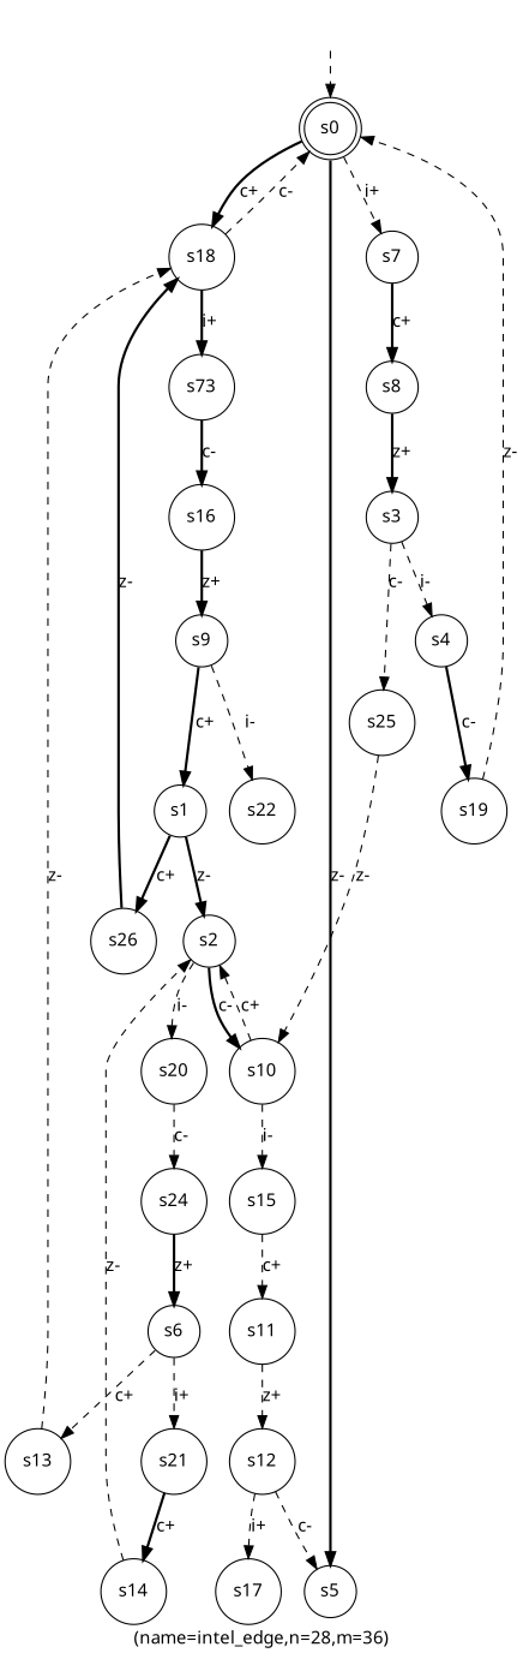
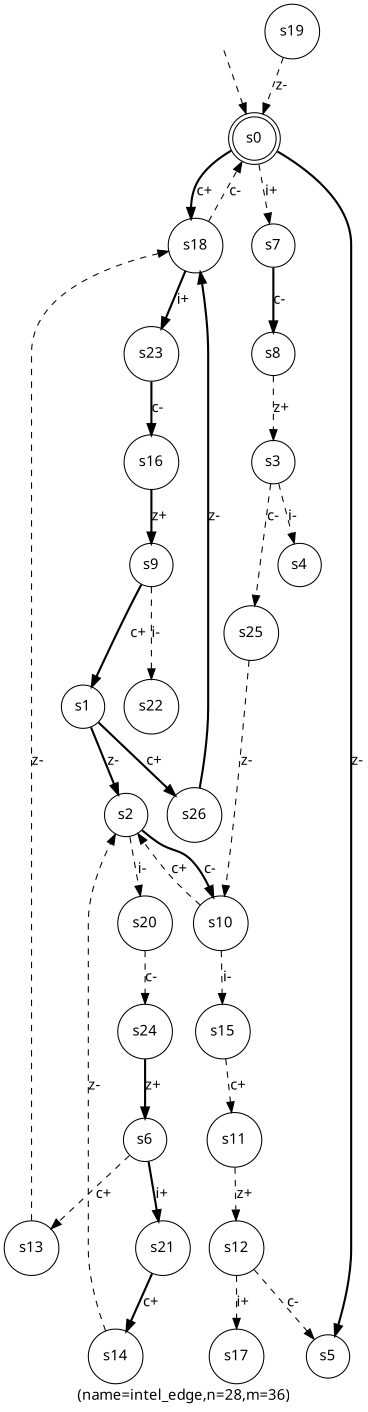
  digraph {
    fontname="Noto Sans"
    label="(name=intel_edge,n=28,m=36)"
    node [fontname="Noto Sans" shape=circle]
    edge [fontname="Noto Sans" style=dashed]
    _nil [style=invis shape=""]
    s0 [shape=doublecircle]
    s18
    s7
    s5
-   s23 [label=s73]
+   s23
    s8
    s19
    s26
    s16
    s13
    s1
    s2
    s10
    s20
    s15
    s24
    s11
    s25
    s14
    s6
    s21
    s9
    s22
    s12
    s17
    s3
    s4
    _nil -> s0
    s0 -> s18 [label="c+" style=bold]
    s0 -> s7 [label="i+"]
    s0 -> s5 [label="z-" style=bold]
    s18 -> s0 [label="c-"]
    s18 -> s23 [label="i+" style=bold]
-   s7 -> s8 [label="c+" style=bold]
+   s7 -> s8 [label="c-" style=bold]
    s23 -> s16 [label="c-" style=bold]
-   s8 -> s3 [label="z+" style=bold]
+   s8 -> s3 [label="z+"]
    s19 -> s0 [label="z-"]
    s26 -> s18 [label="z-" style=bold]
    s16 -> s9 [label="z+" style=bold]
    s13 -> s18 [label="z-"]
    s1 -> s26 [label="c+" style=bold]
    s1 -> s2 [label="z-" style=bold]
    s2 -> s10 [label="c-" style=bold]
    s2 -> s20 [label="i-"]
    s10 -> s2 [label="c+"]
    s10 -> s15 [label="i-"]
    s20 -> s24 [label="c-"]
    s15 -> s11 [label="c+"]
    s24 -> s6 [label="z+" style=bold]
    s11 -> s12 [label="z+"]
    s25 -> s10 [label="z-"]
    s14 -> s2 [label="z-"]
    s6 -> s13 [label="c+"]
-   s6 -> s21 [label="i+"]
+   s6 -> s21 [label="i+" style=bold]
    s21 -> s14 [label="c+" style=bold]
    s9 -> s1 [label="c+" style=bold]
    s9 -> s22 [label="i-"]
    s12 -> s5 [label="c-"]
    s12 -> s17 [label="i+"]
    s3 -> s25 [label="c-"]
    s3 -> s4 [label="i-"]
-   s4 -> s19 [label="c-" style=bold]
  }
